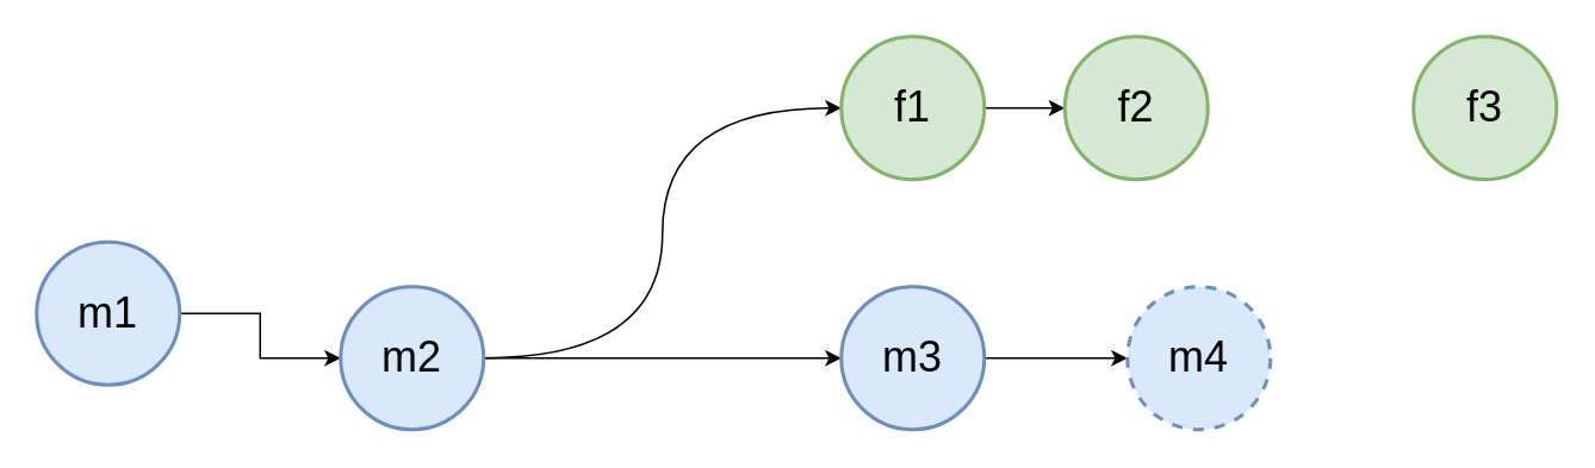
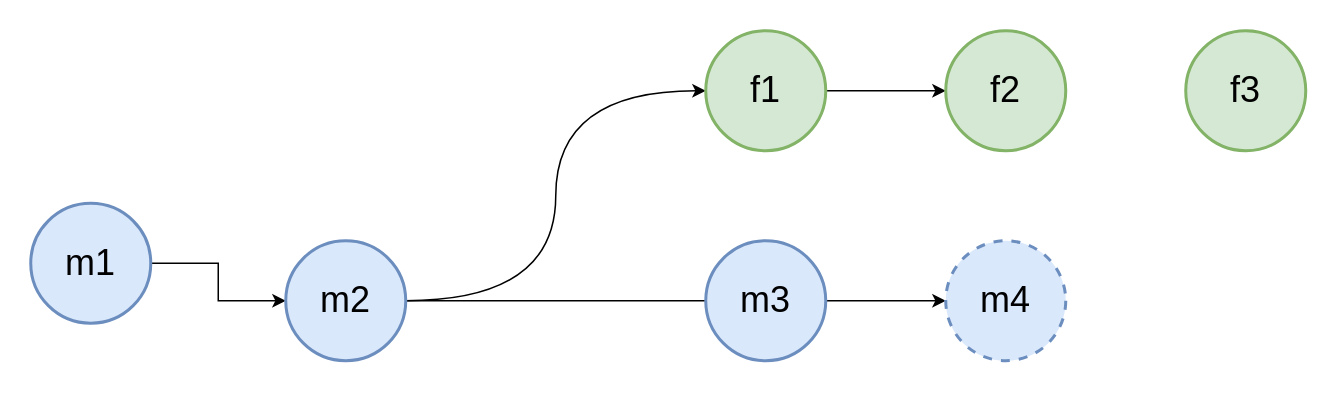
  <mxCell id="0" />
  <mxCell id="1" parent="0" />
  <mxCell id="2" style="edgeStyle=orthogonalEdgeStyle;rounded=0;orthogonalLoop=1;jettySize=auto;html=1;" edge="1" parent="1" source="3" target="6"><mxGeometry relative="1" as="geometry" /></mxCell>
  <mxCell id="3" value="m1" style="ellipse;whiteSpace=wrap;html=1;aspect=fixed;strokeWidth=2;fillColor=#dae8fc;strokeColor=#6c8ebf;fontSize=24;" vertex="1" parent="1"><mxGeometry x="20" y="135" width="80" height="80" as="geometry" /></mxCell>
- <mxCell id="4" style="edgeStyle=orthogonalEdgeStyle;rounded=0;orthogonalLoop=1;jettySize=auto;html=1;entryX=0;entryY=0.5;entryDx=0;entryDy=0;" edge="1" parent="1" source="6" target="8"><mxGeometry relative="1" as="geometry" /></mxCell>
+ <mxCell id="4" style="edgeStyle=orthogonalEdgeStyle;rounded=0;orthogonalLoop=1;jettySize=auto;html=1;entryX=0;entryY=0.5;entryDx=0;entryDy=0;endArrow=none;" edge="1" parent="1" source="6" target="8"><mxGeometry relative="1" as="geometry" /></mxCell>
  <mxCell id="5" style="edgeStyle=orthogonalEdgeStyle;rounded=0;orthogonalLoop=1;jettySize=auto;html=1;exitX=1;exitY=0.5;exitDx=0;exitDy=0;entryX=0;entryY=0.5;entryDx=0;entryDy=0;curved=1;" edge="1" parent="1" source="6" target="10"><mxGeometry relative="1" as="geometry" /></mxCell>
  <mxCell id="6" value="m2" style="ellipse;whiteSpace=wrap;html=1;aspect=fixed;strokeWidth=2;fillColor=#dae8fc;strokeColor=#6c8ebf;fontSize=24;" vertex="1" parent="1"><mxGeometry x="190" y="160" width="80" height="80" as="geometry" /></mxCell>
  <mxCell id="7" style="edgeStyle=orthogonalEdgeStyle;rounded=0;orthogonalLoop=1;jettySize=auto;html=1;entryX=0;entryY=0.5;entryDx=0;entryDy=0;" edge="1" parent="1" source="8" target="11"><mxGeometry relative="1" as="geometry" /></mxCell>
  <mxCell id="8" value="m3" style="ellipse;whiteSpace=wrap;html=1;aspect=fixed;strokeWidth=2;fillColor=#dae8fc;strokeColor=#6c8ebf;fontSize=24;" vertex="1" parent="1"><mxGeometry x="470" y="160" width="80" height="80" as="geometry" /></mxCell>
  <mxCell id="9" style="edgeStyle=orthogonalEdgeStyle;rounded=0;orthogonalLoop=1;jettySize=auto;html=1;" edge="1" parent="1" source="10" target="12"><mxGeometry relative="1" as="geometry" /></mxCell>
  <mxCell id="10" value="f1" style="ellipse;whiteSpace=wrap;html=1;aspect=fixed;strokeWidth=2;fillColor=#d5e8d4;strokeColor=#82b366;fontSize=24;" vertex="1" parent="1"><mxGeometry x="470" y="20" width="80" height="80" as="geometry" /></mxCell>
  <mxCell id="11" value="m4" style="ellipse;whiteSpace=wrap;html=1;aspect=fixed;strokeWidth=2;fillColor=#dae8fc;strokeColor=#6c8ebf;fontSize=24;dashed=1;" vertex="1" parent="1"><mxGeometry x="630" y="160" width="80" height="80" as="geometry" /></mxCell>
- <mxCell id="12" value="f2" style="ellipse;whiteSpace=wrap;html=1;aspect=fixed;strokeWidth=2;fillColor=#d5e8d4;strokeColor=#82b366;fontSize=24;" vertex="1" parent="1"><mxGeometry x="595" y="20" width="80" height="80" as="geometry" /></mxCell>
+ <mxCell id="12" value="f2" style="ellipse;whiteSpace=wrap;html=1;aspect=fixed;strokeWidth=2;fillColor=#d5e8d4;strokeColor=#82b366;fontSize=24;" vertex="1" parent="1"><mxGeometry x="630" y="20" width="80" height="80" as="geometry" /></mxCell>
  <mxCell id="13" value="f3" style="ellipse;whiteSpace=wrap;html=1;aspect=fixed;strokeWidth=2;fillColor=#d5e8d4;strokeColor=#82b366;fontSize=24;" vertex="1" parent="1"><mxGeometry x="790" y="20" width="80" height="80" as="geometry" /></mxCell>
